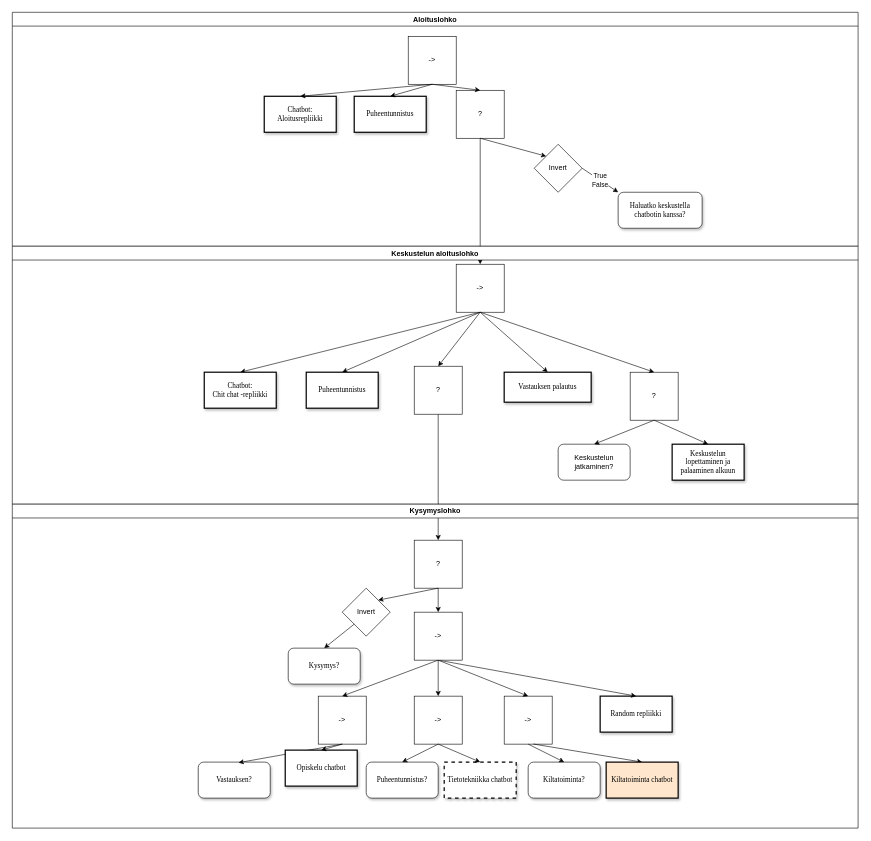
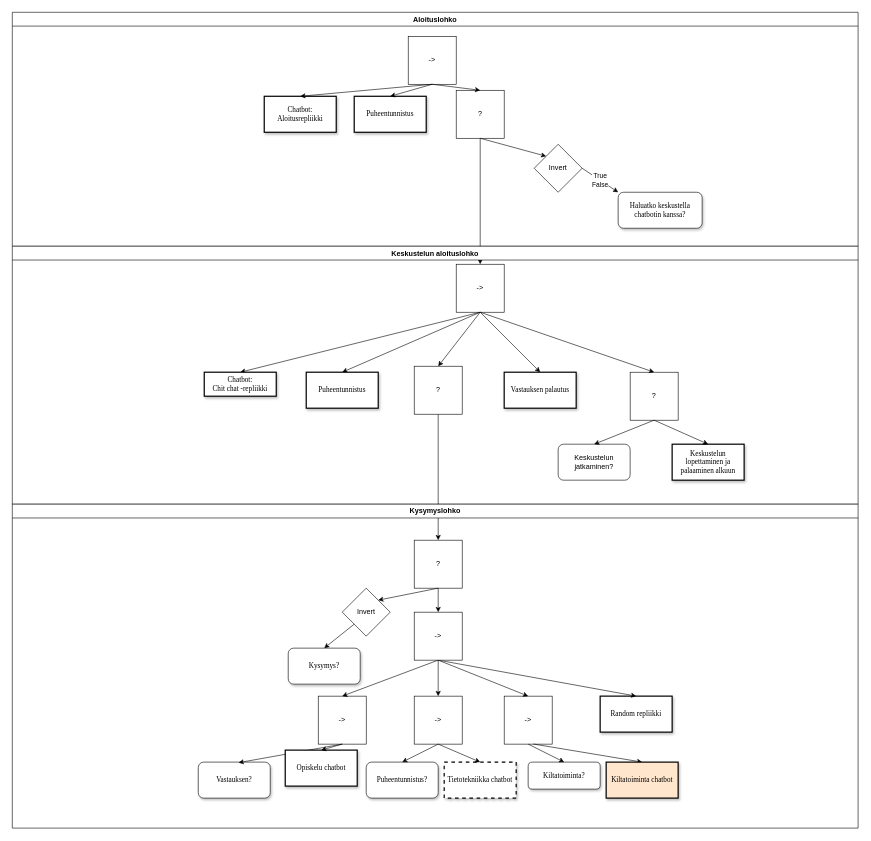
  <mxCell id="0" />
  <mxCell id="1" parent="0" />
  <mxCell id="2" value="" style="group" vertex="1" connectable="0" parent="1"><mxGeometry x="20" y="20" width="1410" height="1360" as="geometry" /></mxCell>
  <mxCell id="3" value="-&amp;gt;" style="whiteSpace=wrap;html=1;aspect=fixed;" vertex="1" parent="2"><mxGeometry x="740" y="420" width="80" height="80" as="geometry" /></mxCell>
  <mxCell id="4" value="Kysymys?" style="whiteSpace=wrap;html=1;rounded=1;shadow=1;labelBackgroundColor=none;strokeWidth=1;fontFamily=Verdana;fontSize=12;align=center;" vertex="1" parent="2"><mxGeometry x="460" y="1060" width="120" height="60" as="geometry" /></mxCell>
  <mxCell id="5" value="&lt;span&gt;Vastauksen?&lt;/span&gt;" style="whiteSpace=wrap;html=1;rounded=1;shadow=1;labelBackgroundColor=none;strokeWidth=1;fontFamily=Verdana;fontSize=12;align=center;" vertex="1" parent="2"><mxGeometry x="310" y="1250" width="120" height="60" as="geometry" /></mxCell>
  <mxCell id="6" value="&lt;span&gt;Puheentunnistus?&lt;/span&gt;" style="whiteSpace=wrap;html=1;rounded=1;shadow=1;labelBackgroundColor=none;strokeWidth=1;fontFamily=Verdana;fontSize=12;align=center;" vertex="1" parent="2"><mxGeometry x="590" y="1250" width="120" height="60" as="geometry" /></mxCell>
- <mxCell id="7" value="&lt;span&gt;Kiltatoiminta?&lt;/span&gt;" style="whiteSpace=wrap;html=1;rounded=1;shadow=1;labelBackgroundColor=none;strokeWidth=1;fontFamily=Verdana;fontSize=12;align=center;" vertex="1" parent="2"><mxGeometry x="860" y="1250" width="120" height="60" as="geometry" /></mxCell>
+ <mxCell id="7" value="&lt;span&gt;Kiltatoiminta?&lt;/span&gt;" style="whiteSpace=wrap;html=1;rounded=1;shadow=1;labelBackgroundColor=none;strokeWidth=1;fontFamily=Verdana;fontSize=12;align=center;" vertex="1" parent="2"><mxGeometry x="860" y="1250" width="120" height="45" as="geometry" /></mxCell>
  <mxCell id="8" value="-&amp;gt;" style="whiteSpace=wrap;html=1;aspect=fixed;" vertex="1" parent="2"><mxGeometry x="510" y="1140" width="80" height="80" as="geometry" /></mxCell>
  <mxCell id="9" value="" style="endArrow=classic;html=1;rounded=0;entryX=0.56;entryY=0.015;entryDx=0;entryDy=0;entryPerimeter=0;exitX=0.5;exitY=1;exitDx=0;exitDy=0;" edge="1" parent="2" source="8" target="5"><mxGeometry width="50" height="50" relative="1" as="geometry"><mxPoint x="660" y="1170" as="sourcePoint" /><mxPoint x="710" y="1120" as="targetPoint" /></mxGeometry></mxCell>
  <mxCell id="10" value="Opiskelu chatbot" style="whiteSpace=wrap;html=1;rounded=0;shadow=1;labelBackgroundColor=none;strokeWidth=2;fontFamily=Verdana;fontSize=12;align=center;" vertex="1" parent="2"><mxGeometry x="455" y="1230" width="120" height="60" as="geometry" /></mxCell>
  <mxCell id="11" value="" style="endArrow=classic;html=1;rounded=0;entryX=0.5;entryY=0;entryDx=0;entryDy=0;exitX=0.5;exitY=1;exitDx=0;exitDy=0;" edge="1" parent="2" source="8" target="10"><mxGeometry width="50" height="50" relative="1" as="geometry"><mxPoint x="550" y="1240" as="sourcePoint" /><mxPoint x="620" y="1180" as="targetPoint" /></mxGeometry></mxCell>
  <mxCell id="12" value="-&amp;gt;" style="whiteSpace=wrap;html=1;aspect=fixed;" vertex="1" parent="2"><mxGeometry x="670" y="1140" width="80" height="80" as="geometry" /></mxCell>
  <mxCell id="13" value="" style="endArrow=classic;html=1;rounded=0;entryX=0.5;entryY=0;entryDx=0;entryDy=0;exitX=0.5;exitY=1;exitDx=0;exitDy=0;" edge="1" parent="2" source="12" target="6"><mxGeometry width="50" height="50" relative="1" as="geometry"><mxPoint x="660" y="1170" as="sourcePoint" /><mxPoint x="710" y="1120" as="targetPoint" /></mxGeometry></mxCell>
  <mxCell id="14" value="Tietotekniikka chatbot" style="whiteSpace=wrap;html=1;rounded=0;shadow=1;labelBackgroundColor=none;strokeWidth=2;fontFamily=Verdana;fontSize=12;align=center;dashed=1;" vertex="1" parent="2"><mxGeometry x="720" y="1250" width="120" height="60" as="geometry" /></mxCell>
  <mxCell id="15" value="" style="endArrow=classic;html=1;rounded=0;entryX=0.5;entryY=0;entryDx=0;entryDy=0;" edge="1" parent="2" target="14"><mxGeometry width="50" height="50" relative="1" as="geometry"><mxPoint x="710" y="1220" as="sourcePoint" /><mxPoint x="800" y="1200" as="targetPoint" /></mxGeometry></mxCell>
  <mxCell id="16" value="" style="endArrow=classic;html=1;rounded=0;exitX=0.5;exitY=1;exitDx=0;exitDy=0;entryX=0.5;entryY=0;entryDx=0;entryDy=0;" edge="1" parent="2" source="33" target="12"><mxGeometry width="50" height="50" relative="1" as="geometry"><mxPoint x="910" y="940" as="sourcePoint" /><mxPoint x="960" y="890" as="targetPoint" /></mxGeometry></mxCell>
  <mxCell id="17" value="-&amp;gt;" style="whiteSpace=wrap;html=1;aspect=fixed;" vertex="1" parent="2"><mxGeometry x="820" y="1140" width="80" height="80" as="geometry" /></mxCell>
  <mxCell id="18" value="" style="endArrow=classic;html=1;rounded=0;entryX=0.5;entryY=0;entryDx=0;entryDy=0;exitX=0.5;exitY=1;exitDx=0;exitDy=0;" edge="1" parent="2" source="33" target="17"><mxGeometry width="50" height="50" relative="1" as="geometry"><mxPoint x="910" y="940" as="sourcePoint" /><mxPoint x="960" y="890" as="targetPoint" /></mxGeometry></mxCell>
  <mxCell id="19" value="" style="endArrow=classic;html=1;rounded=0;exitX=0.5;exitY=1;exitDx=0;exitDy=0;entryX=0.5;entryY=0;entryDx=0;entryDy=0;" edge="1" parent="2" source="17" target="7"><mxGeometry width="50" height="50" relative="1" as="geometry"><mxPoint x="980" y="1200" as="sourcePoint" /><mxPoint x="1030" y="1150" as="targetPoint" /></mxGeometry></mxCell>
  <mxCell id="20" value="" style="endArrow=classic;html=1;rounded=0;exitX=0.609;exitY=0.998;exitDx=0;exitDy=0;exitPerimeter=0;entryX=0.5;entryY=0;entryDx=0;entryDy=0;" edge="1" parent="2" source="17" target="21"><mxGeometry width="50" height="50" relative="1" as="geometry"><mxPoint x="960" y="1230" as="sourcePoint" /><mxPoint x="1020" y="1250" as="targetPoint" /></mxGeometry></mxCell>
  <mxCell id="21" value="&lt;span&gt;Kiltatoiminta chatbot&lt;/span&gt;" style="whiteSpace=wrap;html=1;rounded=0;shadow=1;labelBackgroundColor=none;strokeWidth=2;fontFamily=Verdana;fontSize=12;align=center;fillColor=#ffe6cc;" vertex="1" parent="2"><mxGeometry x="990" y="1250" width="120" height="60" as="geometry" /></mxCell>
  <mxCell id="22" value="&lt;span&gt;Random repliikki&lt;/span&gt;" style="whiteSpace=wrap;html=1;rounded=0;shadow=1;labelBackgroundColor=none;strokeWidth=2;fontFamily=Verdana;fontSize=12;align=center;" vertex="1" parent="2"><mxGeometry x="980" y="1140" width="120" height="60" as="geometry" /></mxCell>
  <mxCell id="23" value="" style="endArrow=classic;html=1;rounded=0;exitX=0.5;exitY=1;exitDx=0;exitDy=0;entryX=0.5;entryY=0;entryDx=0;entryDy=0;" edge="1" parent="2" source="33" target="22"><mxGeometry width="50" height="50" relative="1" as="geometry"><mxPoint x="1200" y="930" as="sourcePoint" /><mxPoint x="1250" y="960" as="targetPoint" /></mxGeometry></mxCell>
  <mxCell id="24" value="" style="endArrow=classic;html=1;rounded=0;entryX=0.5;entryY=0;entryDx=0;entryDy=0;exitX=0.5;exitY=1;exitDx=0;exitDy=0;" edge="1" parent="2" source="3" target="56"><mxGeometry width="50" height="50" relative="1" as="geometry"><mxPoint x="430" y="610" as="sourcePoint" /><mxPoint x="480" y="560" as="targetPoint" /></mxGeometry></mxCell>
  <mxCell id="25" value="" style="endArrow=classic;html=1;rounded=0;entryX=0.5;entryY=0;entryDx=0;entryDy=0;exitX=0.5;exitY=1;exitDx=0;exitDy=0;" edge="1" parent="2" source="3" target="57"><mxGeometry width="50" height="50" relative="1" as="geometry"><mxPoint x="580" y="620" as="sourcePoint" /><mxPoint x="630" y="570" as="targetPoint" /></mxGeometry></mxCell>
  <mxCell id="26" value="" style="endArrow=classic;html=1;rounded=0;exitX=0.5;exitY=1;exitDx=0;exitDy=0;entryX=0.5;entryY=0;entryDx=0;entryDy=0;" edge="1" parent="2" source="3" target="58"><mxGeometry width="50" height="50" relative="1" as="geometry"><mxPoint x="720" y="620" as="sourcePoint" /><mxPoint x="830" y="640" as="targetPoint" /></mxGeometry></mxCell>
  <mxCell id="27" value="" style="endArrow=classic;html=1;rounded=0;exitX=0.5;exitY=1;exitDx=0;exitDy=0;entryX=0.5;entryY=0;entryDx=0;entryDy=0;" edge="1" parent="2" source="43" target="3"><mxGeometry width="50" height="50" relative="1" as="geometry"><mxPoint x="680" y="320" as="sourcePoint" /><mxPoint x="590" y="450" as="targetPoint" /></mxGeometry></mxCell>
  <mxCell id="28" value="?" style="whiteSpace=wrap;html=1;aspect=fixed;" vertex="1" parent="2"><mxGeometry x="670" y="880" width="80" height="80" as="geometry" /></mxCell>
  <mxCell id="29" value="" style="endArrow=classic;html=1;rounded=0;entryX=0.5;entryY=0;entryDx=0;entryDy=0;exitX=0.5;exitY=1;exitDx=0;exitDy=0;" edge="1" parent="2" source="57" target="28"><mxGeometry width="50" height="50" relative="1" as="geometry"><mxPoint x="320" y="820" as="sourcePoint" /><mxPoint x="370" y="770" as="targetPoint" /></mxGeometry></mxCell>
  <mxCell id="30" value="" style="endArrow=classic;html=1;rounded=0;exitX=0.5;exitY=1;exitDx=0;exitDy=0;entryX=0;entryY=0;entryDx=0;entryDy=0;" edge="1" parent="2" source="28" target="31"><mxGeometry width="50" height="50" relative="1" as="geometry"><mxPoint x="800" y="1030" as="sourcePoint" /><mxPoint x="590" y="950" as="targetPoint" /></mxGeometry></mxCell>
  <mxCell id="31" value="Invert" style="rhombus;whiteSpace=wrap;html=1;direction=south;" vertex="1" parent="2"><mxGeometry x="550" y="960" width="80" height="80" as="geometry" /></mxCell>
  <mxCell id="32" value="" style="endArrow=classic;html=1;rounded=0;exitX=1;exitY=1;exitDx=0;exitDy=0;entryX=0.5;entryY=0;entryDx=0;entryDy=0;" edge="1" parent="2" source="31" target="4"><mxGeometry width="50" height="50" relative="1" as="geometry"><mxPoint x="495" y="960" as="sourcePoint" /><mxPoint x="545" y="910" as="targetPoint" /></mxGeometry></mxCell>
  <mxCell id="33" value="-&amp;gt;" style="whiteSpace=wrap;html=1;aspect=fixed;" vertex="1" parent="2"><mxGeometry x="670" y="1000" width="80" height="80" as="geometry" /></mxCell>
  <mxCell id="34" value="" style="endArrow=classic;html=1;rounded=0;entryX=0.5;entryY=0;entryDx=0;entryDy=0;exitX=0.5;exitY=1;exitDx=0;exitDy=0;" edge="1" parent="2" source="33" target="8"><mxGeometry width="50" height="50" relative="1" as="geometry"><mxPoint x="830" y="855" as="sourcePoint" /><mxPoint x="800" y="875" as="targetPoint" /></mxGeometry></mxCell>
  <mxCell id="35" value="" style="endArrow=classic;html=1;rounded=0;entryX=0.5;entryY=0;entryDx=0;entryDy=0;exitX=0.5;exitY=1;exitDx=0;exitDy=0;" edge="1" parent="2" source="28" target="33"><mxGeometry width="50" height="50" relative="1" as="geometry"><mxPoint x="700" y="1020" as="sourcePoint" /><mxPoint x="750" y="970" as="targetPoint" /></mxGeometry></mxCell>
  <mxCell id="36" value="" style="endArrow=classic;html=1;rounded=0;entryX=0.5;entryY=0;entryDx=0;entryDy=0;exitX=0.5;exitY=1;exitDx=0;exitDy=0;" edge="1" parent="2" source="3" target="59"><mxGeometry width="50" height="50" relative="1" as="geometry"><mxPoint x="590" y="580" as="sourcePoint" /><mxPoint x="640" y="530" as="targetPoint" /></mxGeometry></mxCell>
  <mxCell id="37" value="?" style="whiteSpace=wrap;html=1;aspect=fixed;" vertex="1" parent="2"><mxGeometry x="1030" y="600" width="80" height="80" as="geometry" /></mxCell>
  <mxCell id="38" value="" style="endArrow=classic;html=1;rounded=0;entryX=0.5;entryY=0;entryDx=0;entryDy=0;exitX=0.5;exitY=1;exitDx=0;exitDy=0;" edge="1" parent="2" source="3" target="37"><mxGeometry width="50" height="50" relative="1" as="geometry"><mxPoint x="680" y="570" as="sourcePoint" /><mxPoint x="830" y="540" as="targetPoint" /></mxGeometry></mxCell>
  <mxCell id="39" value="Keskustelun jatkaminen?" style="rounded=1;whiteSpace=wrap;html=1;" vertex="1" parent="2"><mxGeometry x="910" y="720" width="120" height="60" as="geometry" /></mxCell>
  <mxCell id="40" value="Aloituslohko" style="swimlane;whiteSpace=wrap;html=1;" vertex="1" parent="2"><mxGeometry width="1410" height="390" as="geometry" /></mxCell>
  <mxCell id="41" value="Chatbot:&lt;br&gt;Aloitusrepliikki" style="whiteSpace=wrap;html=1;rounded=0;shadow=1;labelBackgroundColor=none;strokeWidth=2;fontFamily=Verdana;fontSize=12;align=center;" vertex="1" parent="40"><mxGeometry x="420" y="140" width="120" height="60" as="geometry" /></mxCell>
  <mxCell id="42" value="&lt;span&gt;Puheentunnistus&lt;/span&gt;" style="whiteSpace=wrap;html=1;rounded=0;shadow=1;labelBackgroundColor=none;strokeWidth=2;fontFamily=Verdana;fontSize=12;align=center;" vertex="1" parent="40"><mxGeometry x="570" y="140" width="120" height="60" as="geometry" /></mxCell>
  <mxCell id="43" value="?" style="whiteSpace=wrap;html=1;aspect=fixed;" vertex="1" parent="40"><mxGeometry x="740" y="130" width="80" height="80" as="geometry" /></mxCell>
  <mxCell id="44" value="Invert" style="rhombus;whiteSpace=wrap;html=1;direction=south;" vertex="1" parent="40"><mxGeometry x="870" y="220" width="80" height="80" as="geometry" /></mxCell>
  <mxCell id="45" value="" style="endArrow=classic;html=1;rounded=0;entryX=0;entryY=1;entryDx=0;entryDy=0;exitX=0.5;exitY=1;exitDx=0;exitDy=0;" edge="1" parent="40" source="43" target="44"><mxGeometry width="50" height="50" relative="1" as="geometry"><mxPoint x="700" y="310" as="sourcePoint" /><mxPoint x="750" y="260" as="targetPoint" /></mxGeometry></mxCell>
  <mxCell id="46" value="Haluatko keskustella chatbotin kanssa?" style="whiteSpace=wrap;html=1;rounded=1;shadow=1;labelBackgroundColor=none;strokeWidth=1;fontFamily=Verdana;fontSize=12;align=center;" parent="40" vertex="1"><mxGeometry x="1010" y="300" width="140" height="60" as="geometry" /></mxCell>
  <mxCell id="47" value="True&lt;br&gt;False" style="endArrow=classic;html=1;rounded=0;exitX=0.5;exitY=0;exitDx=0;exitDy=0;entryX=0;entryY=0;entryDx=0;entryDy=0;" edge="1" parent="40" source="44" target="46"><mxGeometry width="50" height="50" relative="1" as="geometry"><mxPoint x="685" y="170" as="sourcePoint" /><mxPoint x="480" y="140" as="targetPoint" /></mxGeometry></mxCell>
  <mxCell id="48" value="-&amp;gt;" style="whiteSpace=wrap;html=1;aspect=fixed;" vertex="1" parent="40"><mxGeometry x="660" y="40" width="80" height="80" as="geometry" /></mxCell>
  <mxCell id="49" value="" style="endArrow=classic;html=1;rounded=0;entryX=0.5;entryY=0;entryDx=0;entryDy=0;exitX=0.5;exitY=1;exitDx=0;exitDy=0;" edge="1" parent="40" source="48" target="42"><mxGeometry width="50" height="50" relative="1" as="geometry"><mxPoint x="440" y="120" as="sourcePoint" /><mxPoint x="490" y="70" as="targetPoint" /></mxGeometry></mxCell>
  <mxCell id="50" value="" style="endArrow=classic;html=1;rounded=0;entryX=0.5;entryY=0;entryDx=0;entryDy=0;exitX=0.5;exitY=1;exitDx=0;exitDy=0;" edge="1" parent="40" source="48" target="43"><mxGeometry width="50" height="50" relative="1" as="geometry"><mxPoint x="820" y="130" as="sourcePoint" /><mxPoint x="870" y="80" as="targetPoint" /></mxGeometry></mxCell>
  <mxCell id="51" value="" style="endArrow=classic;html=1;rounded=0;entryX=0.5;entryY=0;entryDx=0;entryDy=0;exitX=0.5;exitY=1;exitDx=0;exitDy=0;" edge="1" parent="40" source="48" target="41"><mxGeometry width="50" height="50" relative="1" as="geometry"><mxPoint x="680" y="110" as="sourcePoint" /><mxPoint x="280" y="150" as="targetPoint" /></mxGeometry></mxCell>
  <mxCell id="52" value="" style="endArrow=classic;html=1;rounded=0;entryX=0.5;entryY=0;entryDx=0;entryDy=0;exitX=0.5;exitY=1;exitDx=0;exitDy=0;" edge="1" parent="2" source="37" target="39"><mxGeometry width="50" height="50" relative="1" as="geometry"><mxPoint x="1080" y="700" as="sourcePoint" /><mxPoint x="1130" y="650" as="targetPoint" /></mxGeometry></mxCell>
  <mxCell id="53" value="&lt;span&gt;Keskustelun lopettaminen ja palaaminen alkuun&lt;/span&gt;" style="whiteSpace=wrap;html=1;rounded=0;shadow=1;labelBackgroundColor=none;strokeWidth=2;fontFamily=Verdana;fontSize=12;align=center;" vertex="1" parent="2"><mxGeometry x="1100" y="720" width="120" height="60" as="geometry" /></mxCell>
  <mxCell id="54" value="" style="endArrow=classic;html=1;rounded=0;entryX=0.5;entryY=0;entryDx=0;entryDy=0;exitX=0.5;exitY=1;exitDx=0;exitDy=0;" edge="1" parent="2" source="37" target="53"><mxGeometry width="50" height="50" relative="1" as="geometry"><mxPoint x="880" y="720" as="sourcePoint" /><mxPoint x="930" y="670" as="targetPoint" /></mxGeometry></mxCell>
  <mxCell id="55" value="Keskustelun aloituslohko" style="swimlane;whiteSpace=wrap;html=1;" vertex="1" parent="2"><mxGeometry y="390" width="1410" height="430" as="geometry" /></mxCell>
  <mxCell id="56" value="&lt;span&gt;Puheentunnistus&lt;/span&gt;" style="whiteSpace=wrap;html=1;rounded=0;shadow=1;labelBackgroundColor=none;strokeWidth=2;fontFamily=Verdana;fontSize=12;align=center;" vertex="1" parent="55"><mxGeometry x="490" y="210" width="120" height="60" as="geometry" /></mxCell>
  <mxCell id="57" value="?" style="whiteSpace=wrap;html=1;aspect=fixed;" vertex="1" parent="55"><mxGeometry x="670" y="200" width="80" height="80" as="geometry" /></mxCell>
- <mxCell id="58" value="&lt;span&gt;Vastauksen palautus&lt;/span&gt;" style="whiteSpace=wrap;html=1;rounded=0;shadow=1;labelBackgroundColor=none;strokeWidth=2;fontFamily=Verdana;fontSize=12;align=center;" vertex="1" parent="55"><mxGeometry x="820" y="210" width="145" height="50" as="geometry" /></mxCell>
- <mxCell id="59" value="Chatbot:&lt;br&gt;Chit chat -repliikki" style="whiteSpace=wrap;html=1;rounded=0;shadow=1;labelBackgroundColor=none;strokeWidth=2;fontFamily=Verdana;fontSize=12;align=center;" vertex="1" parent="55"><mxGeometry x="320" y="210" width="120" height="60" as="geometry" /></mxCell>
+ <mxCell id="58" value="&lt;span&gt;Vastauksen palautus&lt;/span&gt;" style="whiteSpace=wrap;html=1;rounded=0;shadow=1;labelBackgroundColor=none;strokeWidth=2;fontFamily=Verdana;fontSize=12;align=center;" vertex="1" parent="55"><mxGeometry x="820" y="210" width="120" height="60" as="geometry" /></mxCell>
+ <mxCell id="59" value="Chatbot:&lt;br&gt;Chit chat -repliikki" style="whiteSpace=wrap;html=1;rounded=0;shadow=1;labelBackgroundColor=none;strokeWidth=2;fontFamily=Verdana;fontSize=12;align=center;" vertex="1" parent="55"><mxGeometry x="320" y="210" width="120" height="40" as="geometry" /></mxCell>
  <mxCell id="60" value="Kysymyslohko" style="swimlane;whiteSpace=wrap;html=1;" vertex="1" parent="2"><mxGeometry y="820" width="1410" height="540" as="geometry" /></mxCell>
